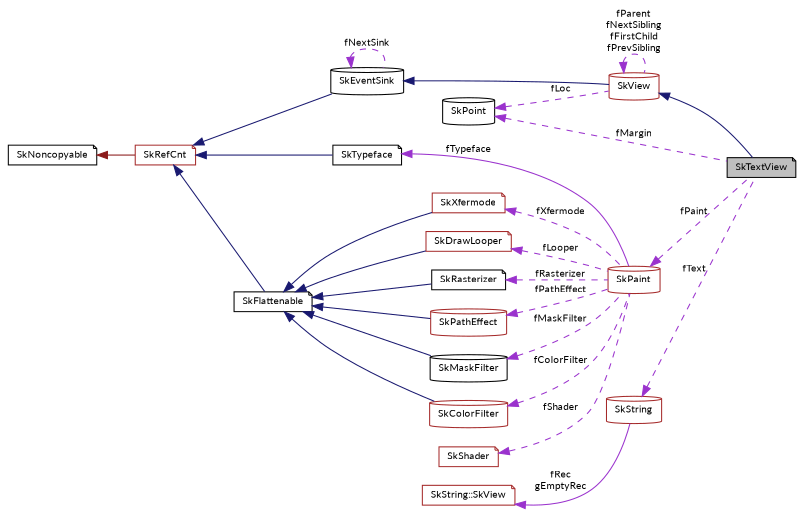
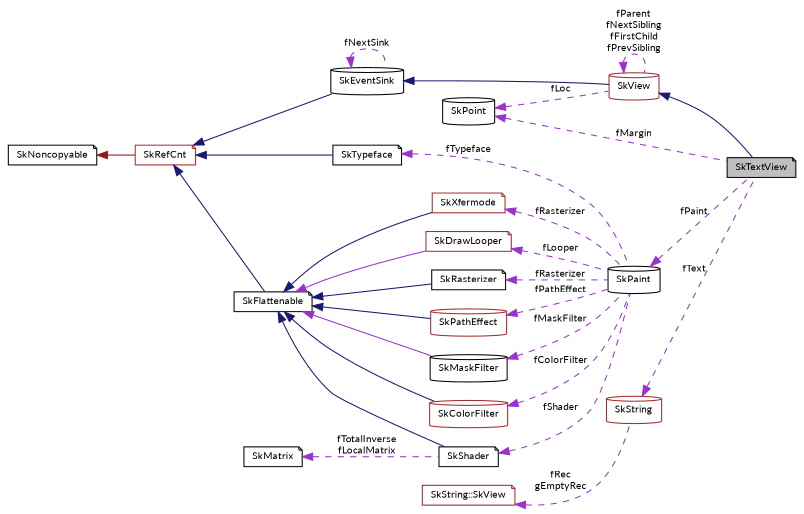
  digraph {
    fontname=Lato
    rankdir=LR
    node [color=black fillcolor=white fontname=Lato fontsize=10 shape=note style=filled]
    edge [color=darkorchid3 dir=back fontname=Lato fontsize=10 labelfontname=FreeSans labelfontsize=10 style=dashed]
    n1 [fillcolor=grey75 fontcolor=black height=0.2 label=SkTextView width=0.4]
    n2 [color=brown height=0.2 label=SkView shape=cylinder width=0.4]
    n3 [height=0.2 label=SkEventSink shape=cylinder width=0.4]
    n4 [color=brown height=0.2 label=SkRefCnt width=0.4]
    n5 [height=0.2 label=SkFlattenable width=0.4]
    n6 [height=0.2 label=SkTypeface width=0.4]
    n7 [color=brown height=0.2 label=SkPathEffect shape=cylinder width=0.4]
    n8 [height=0.2 label=SkMaskFilter shape=cylinder width=0.4]
    n9 [color=brown height=0.2 label=SkColorFilter shape=cylinder width=0.4]
-   n10 [color=brown height=0.2 label=SkShader width=0.4]
+   n10 [height=0.2 label=SkShader width=0.4]
    n11 [color=brown height=0.2 label=SkXfermode width=0.4]
    n12 [color=brown height=0.2 label=SkDrawLooper width=0.4]
    n13 [height=0.2 label=SkRasterizer width=0.4]
-   n14 [color=brown height=0.2 label=SkPaint shape=cylinder width=0.4]
+   n14 [height=0.2 label=SkPaint shape=cylinder width=0.4]
    n15 [height=0.2 label=SkNoncopyable width=0.4]
    n16 [height=0.2 label=SkPoint shape=cylinder width=0.4]
+   n17 [height=0.2 label=SkMatrix width=0.4]
    n18 [color=brown height=0.2 label=SkString shape=cylinder width=0.4]
    n19 [color=brown height=0.2 label="SkString::SkView" width=0.4]
    n2 -> n1 [color=midnightblue style=solid]
    n2 -> n2 [label="fParent\nfNextSibling\nfFirstChild\nfPrevSibling"]
    n3 -> n2 [color=midnightblue style=solid]
    n3 -> n3 [label=fNextSink]
    n4 -> n3 [color=midnightblue style=solid]
    n4 -> n5 [color=midnightblue style=solid]
    n4 -> n6 [color=midnightblue style=solid]
    n5 -> n7 [color=midnightblue style=solid]
-   n5 -> n8 [color=midnightblue style=solid]
+   n5 -> n8 [style=solid]
    n5 -> n9 [color=midnightblue style=solid]
+   n5 -> n10 [color=midnightblue style=solid]
    n5 -> n11 [color=midnightblue style=solid]
-   n5 -> n12 [color=midnightblue style=solid]
+   n5 -> n12 [style=solid]
    n5 -> n13 [color=midnightblue style=solid]
-   n6 -> n14 [label=fTypeface style=solid]
+   n6 -> n14 [label=fTypeface]
    n7 -> n14 [label=fPathEffect]
    n8 -> n14 [label=fMaskFilter]
    n9 -> n14 [label=fColorFilter]
    n10 -> n14 [label=fShader]
-   n11 -> n14 [label=fXfermode]
+   n11 -> n14 [label=fRasterizer]
    n12 -> n14 [label=fLooper]
    n13 -> n14 [label=fRasterizer]
    n14 -> n1 [label=fPaint]
    n15 -> n4 [color=firebrick4 style=solid]
    n16 -> n1 [label=fMargin]
    n16 -> n2 [label=fLoc]
+   n17 -> n10 [label="fTotalInverse\nfLocalMatrix"]
    n18 -> n1 [label=fText]
-   n19 -> n18 [label="fRec\ngEmptyRec" style=solid]
+   n19 -> n18 [label="fRec\ngEmptyRec"]
  }
